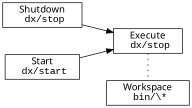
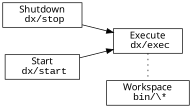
  digraph {
    compound=true
    fontname="Patrick Hand"
    nodesep=0.55
    rankdir=LR
    node [fontname="Patrick Hand" shape=box]
    edge [fontname="Patrick Hand"]
-   n1 [label=<     <FONT face="avenir">Execute</FONT>     <br/>     <FONT face="Courier New">dx/stop</FONT>   >]
+   n1 [label=<     <FONT face="avenir">Execute</FONT>     <br/>     <FONT face="Courier New">dx/exec</FONT>   >]
    n2 [label=<     <FONT face="avenir">Workspace</FONT>     <br/>     <FONT face="Courier New">bin/\*</FONT>   >]
    n3 [label=<     <FONT face="avenir">Shutdown</FONT>     <br/>     <FONT face="Courier New">dx/stop</FONT>   >]
    n4 [label=<     <FONT face="avenir">Start</FONT>     <br/>     <FONT face="Courier New">dx/start</FONT>   >]
    subgraph sub_1 {
      rank=same
      n1
      n2
    }
    n1 -> n2 [dir=none style=dotted]
    n3 -> n1
    n4 -> n1
  }
